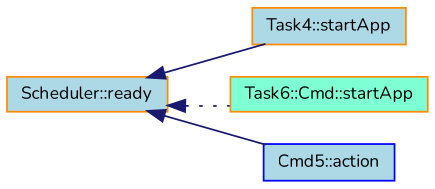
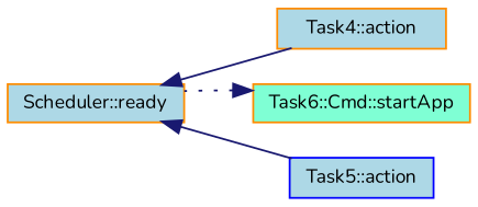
  digraph {
    fontname=Nunito
    rankdir=LR
    node [color=darkorange fillcolor=lightblue fontname=Nunito fontsize=10 shape=record style=filled]
    edge [color=midnightblue dir=back fontname=Nunito fontsize=10 labelfontname=Helvetica labelfontsize=10 style=solid]
    n1 [fontcolor=black height=0.2 label="Scheduler::ready" width=0.4]
-   n2 [height=0.2 label="Task4::startApp" width=0.4]
+   n2 [height=0.2 label="Task4::action" width=0.4]
    n3 [fillcolor=aquamarine height=0.2 label="Task6::Cmd::startApp" width=0.4]
-   n4 [color=blue height=0.2 label="Cmd5::action" width=0.4]
+   n4 [color=blue height=0.2 label="Task5::action" width=0.4]
    n1 -> n2
-   n1 -> n3 [style=dotted]
+   n3 -> n1 [style=dotted]
    n1 -> n4
  }
